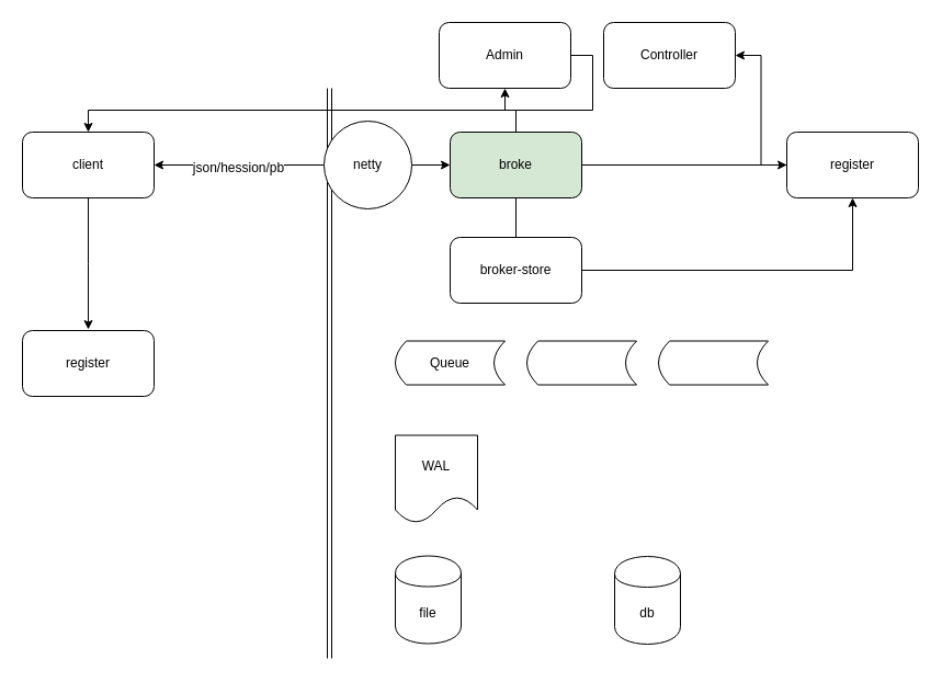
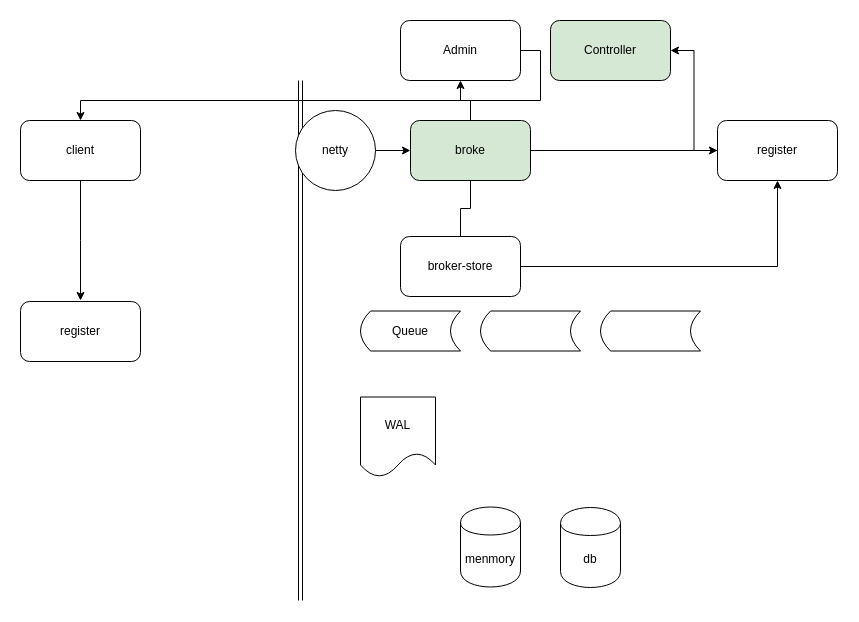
  <mxCell id="0" />
  <mxCell id="1" parent="0" />
  <mxCell id="2" style="edgeStyle=orthogonalEdgeStyle;rounded=0;orthogonalLoop=1;jettySize=auto;html=1;exitX=0.5;exitY=1;exitDx=0;exitDy=0;" edge="1" parent="1" source="3"><mxGeometry relative="1" as="geometry"><mxPoint x="80" y="300" as="targetPoint" /></mxGeometry></mxCell>
  <mxCell id="3" value="client" style="rounded=1;whiteSpace=wrap;html=1;" vertex="1" parent="1"><mxGeometry x="20" y="120" width="120" height="60" as="geometry" /></mxCell>
  <mxCell id="4" value="" style="shape=link;html=1;" edge="1" parent="1"><mxGeometry width="100" relative="1" as="geometry"><mxPoint x="300" y="80" as="sourcePoint" /><mxPoint x="300" y="600" as="targetPoint" /></mxGeometry></mxCell>
  <mxCell id="5" value="" style="edgeStyle=orthogonalEdgeStyle;rounded=0;orthogonalLoop=1;jettySize=auto;html=1;" edge="1" parent="1" source="8" target="25"><mxGeometry relative="1" as="geometry" /></mxCell>
  <mxCell id="6" value="" style="edgeStyle=orthogonalEdgeStyle;rounded=0;orthogonalLoop=1;jettySize=auto;html=1;endArrow=none;" edge="1" parent="1" source="8" target="21"><mxGeometry relative="1" as="geometry" /></mxCell>
  <mxCell id="7" style="edgeStyle=orthogonalEdgeStyle;rounded=0;orthogonalLoop=1;jettySize=auto;html=1;" edge="1" parent="1" source="8" target="23"><mxGeometry relative="1" as="geometry" /></mxCell>
  <mxCell id="8" value="broke" style="rounded=1;whiteSpace=wrap;html=1;fillColor=#d5e8d4;" vertex="1" parent="1"><mxGeometry x="410" y="120" width="120" height="60" as="geometry" /></mxCell>
- <mxCell id="9" value="" style="edgeStyle=orthogonalEdgeStyle;rounded=0;orthogonalLoop=1;jettySize=auto;html=1;" edge="1" parent="1" source="12" target="3"><mxGeometry relative="1" as="geometry" /></mxCell>
- <mxCell id="10" value="json/hession/pb" style="text;html=1;resizable=0;points=[];align=center;verticalAlign=middle;labelBackgroundColor=#ffffff;" vertex="1" connectable="0" parent="9"><mxGeometry x="0.017" y="2" relative="1" as="geometry"><mxPoint as="offset" /></mxGeometry></mxCell>
  <mxCell id="11" value="" style="edgeStyle=orthogonalEdgeStyle;rounded=0;orthogonalLoop=1;jettySize=auto;html=1;" edge="1" parent="1" source="12" target="8"><mxGeometry relative="1" as="geometry" /></mxCell>
  <mxCell id="12" value="netty" style="ellipse;whiteSpace=wrap;html=1;aspect=fixed;" vertex="1" parent="1"><mxGeometry x="295" y="110" width="80" height="80" as="geometry" /></mxCell>
- <mxCell id="13" value="file" style="shape=cylinder;whiteSpace=wrap;html=1;boundedLbl=1;backgroundOutline=1;" vertex="1" parent="1"><mxGeometry x="360" y="506.5" width="60" height="80" as="geometry" /></mxCell>
+ <mxCell id="14" value="menmory" style="shape=cylinder;whiteSpace=wrap;html=1;boundedLbl=1;backgroundOutline=1;" vertex="1" parent="1"><mxGeometry x="460" y="506.5" width="60" height="80" as="geometry" /></mxCell>
  <mxCell id="15" value="Queue" style="shape=dataStorage;whiteSpace=wrap;html=1;" vertex="1" parent="1"><mxGeometry x="360" y="310.5" width="100" height="40" as="geometry" /></mxCell>
  <mxCell id="16" value="" style="shape=dataStorage;whiteSpace=wrap;html=1;" vertex="1" parent="1"><mxGeometry x="480" y="310.5" width="100" height="40" as="geometry" /></mxCell>
  <mxCell id="17" value="" style="shape=dataStorage;whiteSpace=wrap;html=1;" vertex="1" parent="1"><mxGeometry x="600" y="310.5" width="100" height="40" as="geometry" /></mxCell>
  <mxCell id="18" value="WAL" style="shape=document;whiteSpace=wrap;html=1;boundedLbl=1;" vertex="1" parent="1"><mxGeometry x="360" y="396.5" width="75" height="80" as="geometry" /></mxCell>
- <mxCell id="19" value="Controller" style="rounded=1;whiteSpace=wrap;html=1;" vertex="1" parent="1"><mxGeometry x="550" y="20" width="120" height="60" as="geometry" /></mxCell>
+ <mxCell id="19" value="Controller" style="rounded=1;whiteSpace=wrap;html=1;fillColor=#d5e8d4;" vertex="1" parent="1"><mxGeometry x="550" y="20" width="120" height="60" as="geometry" /></mxCell>
  <mxCell id="20" style="edgeStyle=orthogonalEdgeStyle;rounded=0;orthogonalLoop=1;jettySize=auto;html=1;entryX=0.5;entryY=1;entryDx=0;entryDy=0;" edge="1" parent="1" source="21" target="23"><mxGeometry relative="1" as="geometry" /></mxCell>
- <mxCell id="21" value="broker-store" style="rounded=1;whiteSpace=wrap;html=1;" vertex="1" parent="1"><mxGeometry x="410" y="216" width="120" height="60" as="geometry" /></mxCell>
+ <mxCell id="21" value="broker-store" style="rounded=1;whiteSpace=wrap;html=1;" vertex="1" parent="1"><mxGeometry x="400" y="236" width="120" height="60" as="geometry" /></mxCell>
  <mxCell id="22" style="edgeStyle=orthogonalEdgeStyle;rounded=0;orthogonalLoop=1;jettySize=auto;html=1;entryX=1;entryY=0.5;entryDx=0;entryDy=0;" edge="1" parent="1" source="23" target="19"><mxGeometry relative="1" as="geometry" /></mxCell>
  <mxCell id="23" value="register" style="rounded=1;whiteSpace=wrap;html=1;" vertex="1" parent="1"><mxGeometry x="717" y="120" width="120" height="60" as="geometry" /></mxCell>
  <mxCell id="24" style="edgeStyle=orthogonalEdgeStyle;rounded=0;orthogonalLoop=1;jettySize=auto;html=1;exitX=1;exitY=0.5;exitDx=0;exitDy=0;" edge="1" parent="1" source="25" target="3"><mxGeometry relative="1" as="geometry" /></mxCell>
  <mxCell id="25" value="Admin" style="rounded=1;whiteSpace=wrap;html=1;" vertex="1" parent="1"><mxGeometry x="400" y="20" width="120" height="60" as="geometry" /></mxCell>
  <mxCell id="26" value="db" style="shape=cylinder;whiteSpace=wrap;html=1;boundedLbl=1;backgroundOutline=1;" vertex="1" parent="1"><mxGeometry x="560" y="507" width="60" height="80" as="geometry" /></mxCell>
  <mxCell id="27" value="register" style="rounded=1;whiteSpace=wrap;html=1;" vertex="1" parent="1"><mxGeometry x="20" y="301" width="120" height="60" as="geometry" /></mxCell>
